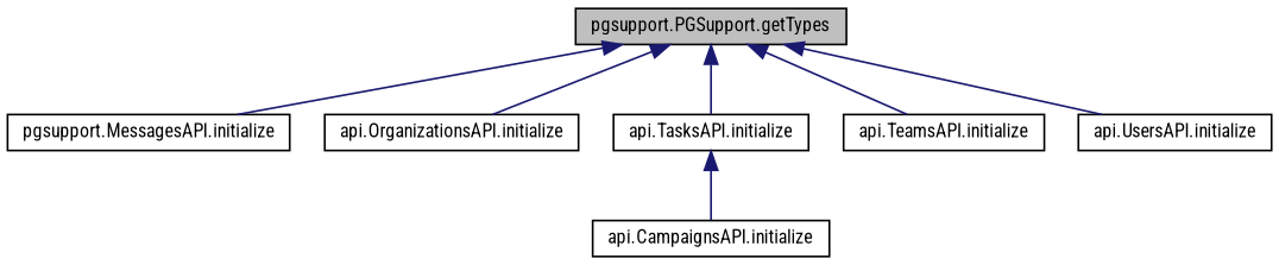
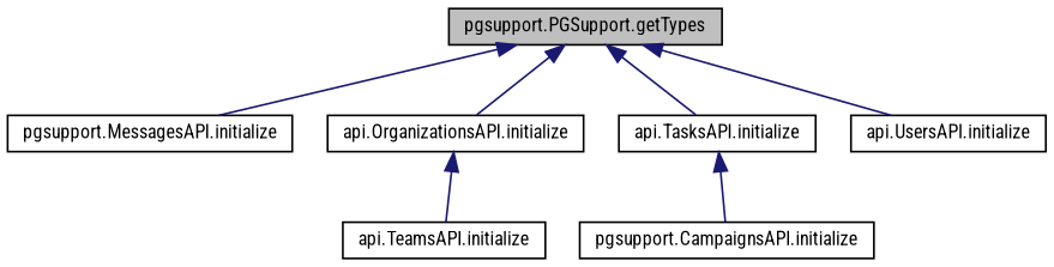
  digraph {
    fontname="Roboto Condensed"
    rankdir=TB
    node [color=black fillcolor=white fontname="Roboto Condensed" fontsize=10 shape=record style=filled]
    edge [color=midnightblue dir=back fontname="Roboto Condensed" fontsize=10 labelfontname=Helvetica labelfontsize=10 style=solid]
    n1 [fillcolor=grey75 fontcolor=black height=0.2 label="pgsupport.PGSupport.getTypes" width=0.4]
    n2 [height=0.2 label="pgsupport.MessagesAPI.initialize" width=0.4]
    n3 [height=0.2 label="api.OrganizationsAPI.initialize" width=0.4]
    n4 [height=0.2 label="api.TasksAPI.initialize" width=0.4]
    n5 [height=0.2 label="api.TeamsAPI.initialize" width=0.4]
    n6 [height=0.2 label="api.UsersAPI.initialize" width=0.4]
-   n7 [height=0.2 label="api.CampaignsAPI.initialize" width=0.4]
+   n7 [height=0.2 label="pgsupport.CampaignsAPI.initialize" width=0.4]
    n1 -> n2
    n1 -> n3
    n1 -> n4
-   n1 -> n5
+   n3 -> n5
    n1 -> n6
    n4 -> n7
  }
